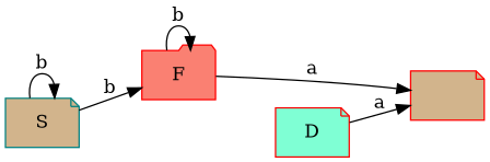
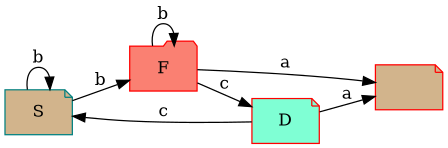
  digraph {
    rankdir=LR
    node [color=red fillcolor=tan shape=note style=filled]
    S [color=teal]
    F [fillcolor=salmon shape=folder]
    D [fillcolor=aquamarine]
    " "
    S -> S [label=b]
    S -> F [label=b]
    F -> F [label=b]
+   F -> D [label=c]
    F -> " " [label=a]
+   D -> S [label=c]
    D -> " " [label=a]
  }
